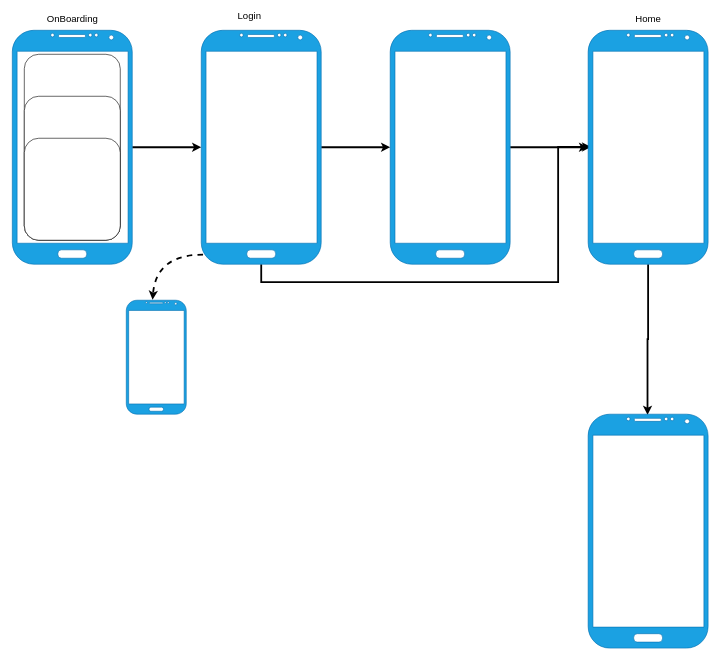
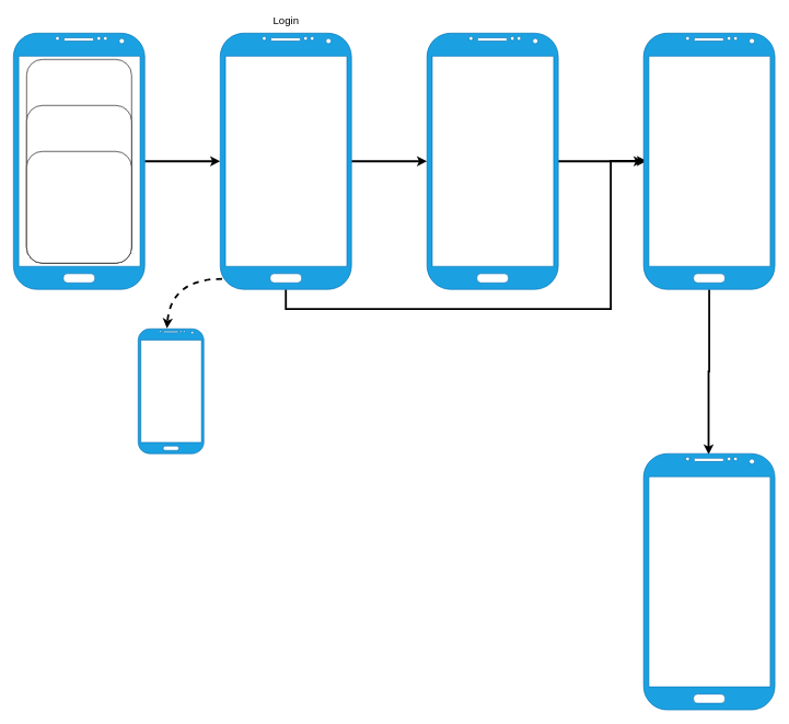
  <mxCell id="0" />
  <mxCell id="1" parent="0" />
  <mxCell id="2" style="edgeStyle=orthogonalEdgeStyle;rounded=0;orthogonalLoop=1;jettySize=auto;html=1;fontSize=16;strokeWidth=3;" edge="1" parent="1" source="3" target="10"><mxGeometry relative="1" as="geometry" /></mxCell>
  <mxCell id="3" value="" style="verticalLabelPosition=bottom;verticalAlign=top;html=1;shadow=0;dashed=0;strokeWidth=1;shape=mxgraph.android.phone2;strokeColor=#006EAF;fillColor=#1ba1e2;fontColor=#ffffff;" vertex="1" parent="1"><mxGeometry x="20" y="50" width="200" height="390" as="geometry" /></mxCell>
- <mxCell id="4" value="&lt;font style=&quot;font-size: 16px&quot;&gt;OnBoarding&lt;/font&gt;" style="text;html=1;align=center;verticalAlign=middle;resizable=0;points=[];autosize=1;strokeColor=none;fillColor=none;" vertex="1" parent="1"><mxGeometry x="70" y="20" width="100" height="20" as="geometry" /></mxCell>
  <mxCell id="5" value="" style="rounded=1;whiteSpace=wrap;html=1;fontSize=16;" vertex="1" parent="1"><mxGeometry x="40" y="90" width="160" height="310" as="geometry" /></mxCell>
  <mxCell id="6" value="" style="rounded=1;whiteSpace=wrap;html=1;fontSize=16;" vertex="1" parent="1"><mxGeometry x="40" y="160" width="160" height="240" as="geometry" /></mxCell>
  <mxCell id="7" value="" style="rounded=1;whiteSpace=wrap;html=1;fontSize=16;" vertex="1" parent="1"><mxGeometry x="40" y="230" width="160" height="170" as="geometry" /></mxCell>
  <mxCell id="8" style="edgeStyle=orthogonalEdgeStyle;rounded=0;orthogonalLoop=1;jettySize=auto;html=1;fontSize=16;strokeWidth=3;" edge="1" parent="1" source="10" target="13"><mxGeometry relative="1" as="geometry" /></mxCell>
  <mxCell id="9" style="edgeStyle=orthogonalEdgeStyle;rounded=0;orthogonalLoop=1;jettySize=auto;html=1;entryX=0.025;entryY=0.499;entryDx=0;entryDy=0;entryPerimeter=0;fontSize=16;strokeWidth=3;" edge="1" parent="1" source="10" target="15"><mxGeometry relative="1" as="geometry"><Array as="points"><mxPoint x="435" y="470" /><mxPoint x="930" y="470" /><mxPoint x="930" y="245" /></Array></mxGeometry></mxCell>
  <mxCell id="10" value="" style="verticalLabelPosition=bottom;verticalAlign=top;html=1;shadow=0;dashed=0;strokeWidth=1;shape=mxgraph.android.phone2;strokeColor=#006EAF;fillColor=#1ba1e2;fontColor=#ffffff;" vertex="1" parent="1"><mxGeometry x="335" y="50" width="200" height="390" as="geometry" /></mxCell>
- <mxCell id="11" value="Login" style="text;html=1;align=center;verticalAlign=middle;resizable=0;points=[];autosize=1;strokeColor=none;fillColor=none;fontSize=16;" vertex="1" parent="1"><mxGeometry x="390" y="15" width="50" height="20" as="geometry" /></mxCell>
+ <mxCell id="11" value="Login" style="text;html=1;align=center;verticalAlign=middle;resizable=0;points=[];autosize=1;strokeColor=none;fillColor=none;fontSize=16;" vertex="1" parent="1"><mxGeometry x="410" y="20" width="50" height="20" as="geometry" /></mxCell>
  <mxCell id="12" style="edgeStyle=orthogonalEdgeStyle;rounded=0;orthogonalLoop=1;jettySize=auto;html=1;entryX=0;entryY=0.5;entryDx=0;entryDy=0;entryPerimeter=0;fontSize=16;strokeWidth=3;" edge="1" parent="1" source="13" target="15"><mxGeometry relative="1" as="geometry" /></mxCell>
  <mxCell id="13" value="" style="verticalLabelPosition=bottom;verticalAlign=top;html=1;shadow=0;dashed=0;strokeWidth=1;shape=mxgraph.android.phone2;strokeColor=#006EAF;fillColor=#1ba1e2;fontColor=#ffffff;" vertex="1" parent="1"><mxGeometry x="650" y="50" width="200" height="390" as="geometry" /></mxCell>
  <mxCell id="14" style="edgeStyle=orthogonalEdgeStyle;orthogonalLoop=1;jettySize=auto;html=1;entryX=0.495;entryY=0.003;entryDx=0;entryDy=0;entryPerimeter=0;fontSize=16;strokeWidth=3;rounded=0;" edge="1" parent="1" source="15" target="19"><mxGeometry relative="1" as="geometry"><Array as="points"><mxPoint x="1080" y="565" /><mxPoint x="1079" y="565" /></Array></mxGeometry></mxCell>
  <mxCell id="15" value="" style="verticalLabelPosition=bottom;verticalAlign=top;html=1;shadow=0;dashed=0;strokeWidth=1;shape=mxgraph.android.phone2;strokeColor=#006EAF;fillColor=#1ba1e2;fontColor=#ffffff;" vertex="1" parent="1"><mxGeometry x="980" y="50" width="200" height="390" as="geometry" /></mxCell>
- <mxCell id="16" value="Home" style="text;html=1;align=center;verticalAlign=middle;resizable=0;points=[];autosize=1;strokeColor=none;fillColor=none;fontSize=16;" vertex="1" parent="1"><mxGeometry x="1050" y="20" width="60" height="20" as="geometry" /></mxCell>
  <mxCell id="17" value="" style="verticalLabelPosition=bottom;verticalAlign=top;html=1;shadow=0;dashed=0;strokeWidth=1;shape=mxgraph.android.phone2;strokeColor=#006EAF;fillColor=#1ba1e2;fontColor=#ffffff;" vertex="1" parent="1"><mxGeometry x="210" y="500" width="100" height="190" as="geometry" /></mxCell>
  <mxCell id="18" value="" style="curved=1;endArrow=classic;html=1;rounded=0;fontSize=16;strokeWidth=3;exitX=0.015;exitY=0.959;exitDx=0;exitDy=0;exitPerimeter=0;entryX=0.438;entryY=-0.004;entryDx=0;entryDy=0;entryPerimeter=0;dashed=1;" edge="1" parent="1" source="10" target="17"><mxGeometry width="50" height="50" relative="1" as="geometry"><mxPoint x="390" y="410" as="sourcePoint" /><mxPoint x="440" y="360" as="targetPoint" /><Array as="points"><mxPoint x="260" y="424" /></Array></mxGeometry></mxCell>
  <mxCell id="19" value="" style="verticalLabelPosition=bottom;verticalAlign=top;html=1;shadow=0;dashed=0;strokeWidth=1;shape=mxgraph.android.phone2;strokeColor=#006EAF;fillColor=#1ba1e2;fontColor=#ffffff;" vertex="1" parent="1"><mxGeometry x="980" y="690" width="200" height="390" as="geometry" /></mxCell>
